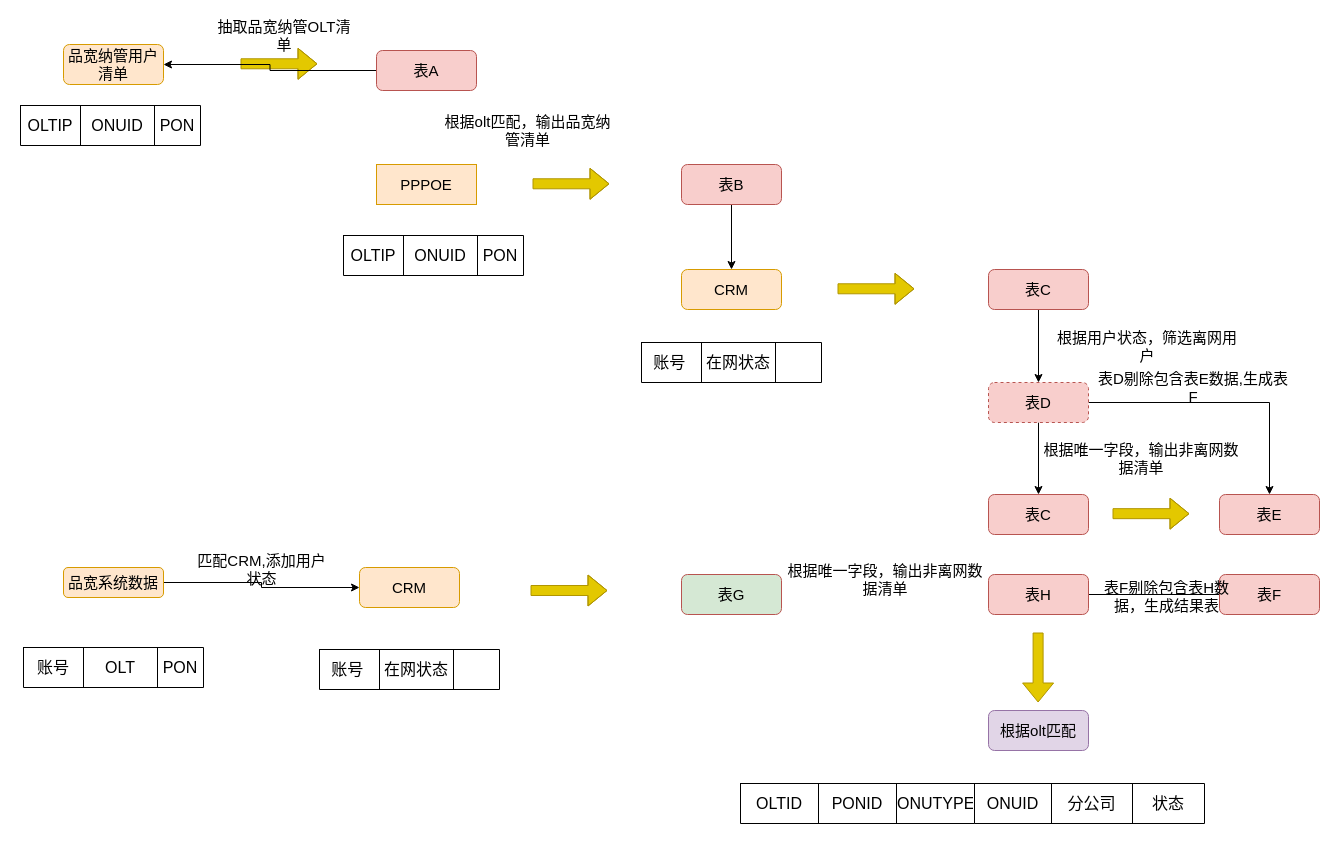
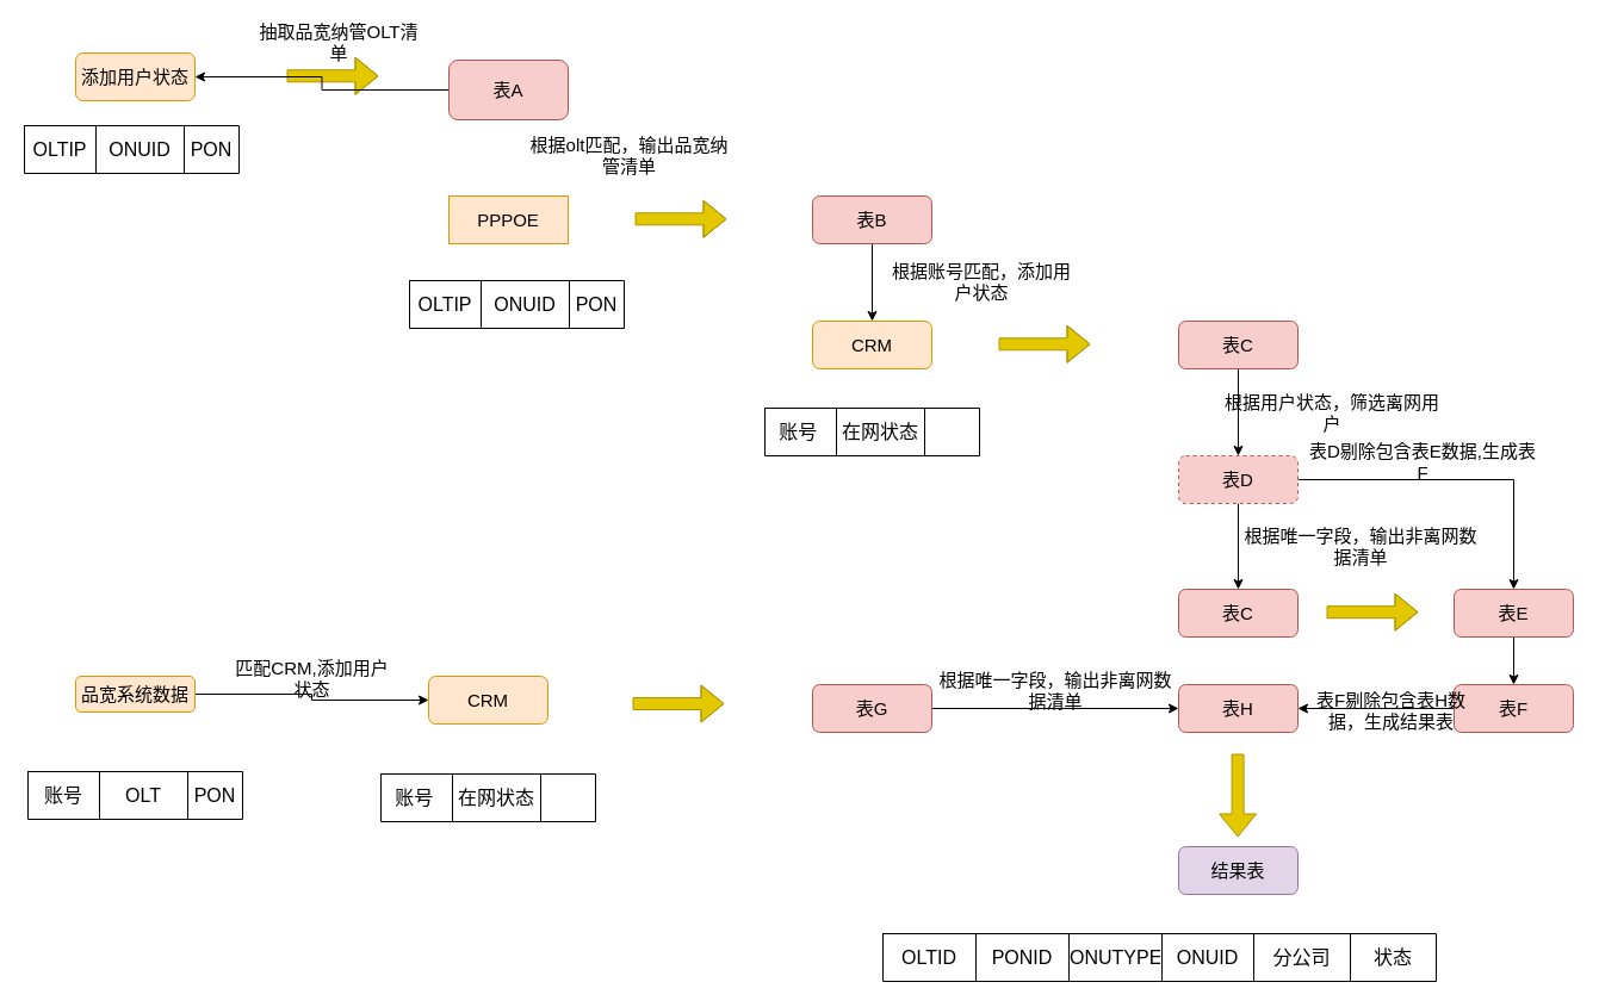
  <mxCell id="0" />
  <mxCell id="1" parent="0" />
- <mxCell id="2" value="品宽纳管用户清单" style="rounded=1;whiteSpace=wrap;html=1;fillColor=#ffe6cc;strokeColor=#d79b00;fontSize=15;" vertex="1" parent="1"><mxGeometry x="63" y="44" width="100" height="40" as="geometry" /></mxCell>
+ <mxCell id="2" value="添加用户状态" style="rounded=1;whiteSpace=wrap;html=1;fillColor=#ffe6cc;strokeColor=#d79b00;fontSize=15;" vertex="1" parent="1"><mxGeometry x="63" y="44" width="100" height="40" as="geometry" /></mxCell>
  <mxCell id="3" value="" style="shape=flexArrow;endArrow=classic;html=1;rounded=0;fillColor=#e3c800;strokeColor=#B09500;" edge="1" parent="1"><mxGeometry width="50" height="50" relative="1" as="geometry"><mxPoint x="240" y="63.29" as="sourcePoint" /><mxPoint x="317" y="63.29" as="targetPoint" /><Array as="points"><mxPoint x="356" y="63.29" /></Array></mxGeometry></mxCell>
  <mxCell id="4" value="抽取品宽纳管OLT清单" style="text;html=1;align=center;verticalAlign=middle;whiteSpace=wrap;rounded=0;fontSize=15;" vertex="1" parent="1"><mxGeometry x="215" y="20" width="138" height="30" as="geometry" /></mxCell>
  <mxCell id="5" style="edgeStyle=orthogonalEdgeStyle;rounded=0;orthogonalLoop=1;jettySize=auto;html=1;" edge="1" parent="1" source="6" target="2"><mxGeometry relative="1" as="geometry" /></mxCell>
- <mxCell id="6" value="表A" style="rounded=1;whiteSpace=wrap;html=1;fillColor=#f8cecc;strokeColor=#b85450;fontSize=15;" vertex="1" parent="1"><mxGeometry x="376" y="50" width="100" height="40" as="geometry" /></mxCell>
+ <mxCell id="6" value="表A" style="rounded=1;whiteSpace=wrap;html=1;fillColor=#f8cecc;strokeColor=#b85450;fontSize=15;" vertex="1" parent="1"><mxGeometry x="376" y="50" width="100" height="50" as="geometry" /></mxCell>
  <mxCell id="7" value="PPPOE" style="whiteSpace=wrap;html=1;fillColor=#ffe6cc;strokeColor=#d79b00;fontSize=15;rounded=0;" vertex="1" parent="1"><mxGeometry x="376" y="164" width="100" height="40" as="geometry" /></mxCell>
  <mxCell id="8" value="根据olt匹配，输出品宽纳管清单" style="text;html=1;align=center;verticalAlign=middle;whiteSpace=wrap;rounded=0;fontSize=15;" vertex="1" parent="1"><mxGeometry x="437" y="115" width="181" height="30" as="geometry" /></mxCell>
  <mxCell id="9" value="" style="shape=flexArrow;endArrow=classic;html=1;rounded=0;fillColor=#e3c800;strokeColor=#B09500;" edge="1" parent="1"><mxGeometry width="50" height="50" relative="1" as="geometry"><mxPoint x="532" y="183.29" as="sourcePoint" /><mxPoint x="609" y="183.29" as="targetPoint" /><Array as="points"><mxPoint x="648" y="183.29" /></Array></mxGeometry></mxCell>
  <mxCell id="10" style="edgeStyle=orthogonalEdgeStyle;rounded=0;orthogonalLoop=1;jettySize=auto;html=1;exitX=0.5;exitY=1;exitDx=0;exitDy=0;" edge="1" parent="1" source="11" target="12"><mxGeometry relative="1" as="geometry" /></mxCell>
  <mxCell id="11" value="表B" style="rounded=1;whiteSpace=wrap;html=1;fillColor=#f8cecc;strokeColor=#b85450;fontSize=15;" vertex="1" parent="1"><mxGeometry x="681" y="164" width="100" height="40" as="geometry" /></mxCell>
  <mxCell id="12" value="CRM" style="rounded=1;whiteSpace=wrap;html=1;fillColor=#ffe6cc;strokeColor=#d79b00;fontSize=15;" vertex="1" parent="1"><mxGeometry x="681" y="269" width="100" height="40" as="geometry" /></mxCell>
  <mxCell id="13" value="" style="shape=flexArrow;endArrow=classic;html=1;rounded=0;fillColor=#e3c800;strokeColor=#B09500;" edge="1" parent="1"><mxGeometry width="50" height="50" relative="1" as="geometry"><mxPoint x="837" y="288.29" as="sourcePoint" /><mxPoint x="914" y="288.29" as="targetPoint" /><Array as="points"><mxPoint x="953" y="288.29" /></Array></mxGeometry></mxCell>
  <mxCell id="14" style="edgeStyle=orthogonalEdgeStyle;rounded=0;orthogonalLoop=1;jettySize=auto;html=1;entryX=0.5;entryY=0;entryDx=0;entryDy=0;" edge="1" parent="1" source="15" target="19"><mxGeometry relative="1" as="geometry" /></mxCell>
  <mxCell id="15" value="表C" style="rounded=1;whiteSpace=wrap;html=1;fillColor=#f8cecc;strokeColor=#b85450;fontSize=15;" vertex="1" parent="1"><mxGeometry x="988" y="269" width="100" height="40" as="geometry" /></mxCell>
+ <mxCell id="16" value="根据账号匹配，添加用户状态" style="text;html=1;align=center;verticalAlign=middle;whiteSpace=wrap;rounded=0;fontSize=15;" vertex="1" parent="1"><mxGeometry x="740" y="221" width="166" height="30" as="geometry" /></mxCell>
  <mxCell id="17" style="edgeStyle=orthogonalEdgeStyle;rounded=0;orthogonalLoop=1;jettySize=auto;html=1;entryX=0.5;entryY=0;entryDx=0;entryDy=0;" edge="1" parent="1" source="19" target="21"><mxGeometry relative="1" as="geometry" /></mxCell>
  <mxCell id="18" style="edgeStyle=orthogonalEdgeStyle;rounded=0;orthogonalLoop=1;jettySize=auto;html=1;entryX=0.5;entryY=0;entryDx=0;entryDy=0;" edge="1" parent="1" source="19" target="23"><mxGeometry relative="1" as="geometry" /></mxCell>
  <mxCell id="19" value="表D" style="rounded=1;whiteSpace=wrap;html=1;fillColor=#f8cecc;strokeColor=#b85450;fontSize=15;dashed=1;" vertex="1" parent="1"><mxGeometry x="988" y="382" width="100" height="40" as="geometry" /></mxCell>
- <mxCell id="20" value="根据用户状态，筛选离网用户" style="text;html=1;align=center;verticalAlign=middle;whiteSpace=wrap;rounded=0;fontSize=15;" vertex="1" parent="1"><mxGeometry x="1055" y="331" width="184" height="30" as="geometry" /></mxCell>
+ <mxCell id="20" value="根据用户状态，筛选离网用户" style="text;html=1;align=center;verticalAlign=middle;whiteSpace=wrap;rounded=0;fontSize=15;" vertex="1" parent="1"><mxGeometry x="1025" y="331" width="184" height="30" as="geometry" /></mxCell>
  <mxCell id="21" value="表C" style="rounded=1;whiteSpace=wrap;html=1;fillColor=#f8cecc;strokeColor=#b85450;fontSize=15;" vertex="1" parent="1"><mxGeometry x="988" y="494" width="100" height="40" as="geometry" /></mxCell>
+ <mxCell id="22" style="edgeStyle=orthogonalEdgeStyle;rounded=0;orthogonalLoop=1;jettySize=auto;html=1;entryX=0.5;entryY=0;entryDx=0;entryDy=0;" edge="1" parent="1" source="23" target="26"><mxGeometry relative="1" as="geometry" /></mxCell>
  <mxCell id="23" value="表E" style="rounded=1;whiteSpace=wrap;html=1;fillColor=#f8cecc;strokeColor=#b85450;fontSize=15;" vertex="1" parent="1"><mxGeometry x="1219" y="494" width="100" height="40" as="geometry" /></mxCell>
  <mxCell id="24" value="" style="shape=flexArrow;endArrow=classic;html=1;rounded=0;fillColor=#e3c800;strokeColor=#B09500;" edge="1" parent="1"><mxGeometry width="50" height="50" relative="1" as="geometry"><mxPoint x="1112" y="513.17" as="sourcePoint" /><mxPoint x="1189" y="513.17" as="targetPoint" /><Array as="points"><mxPoint x="1228" y="513.17" /></Array></mxGeometry></mxCell>
- <mxCell id="25" style="edgeStyle=orthogonalEdgeStyle;rounded=0;orthogonalLoop=1;jettySize=auto;html=1;entryX=1;entryY=0.5;entryDx=0;entryDy=0;endArrow=none;" edge="1" parent="1" source="26" target="37"><mxGeometry relative="1" as="geometry" /></mxCell>
+ <mxCell id="25" style="edgeStyle=orthogonalEdgeStyle;rounded=0;orthogonalLoop=1;jettySize=auto;html=1;entryX=1;entryY=0.5;entryDx=0;entryDy=0;" edge="1" parent="1" source="26" target="37"><mxGeometry relative="1" as="geometry" /></mxCell>
  <mxCell id="26" value="表F" style="rounded=1;whiteSpace=wrap;html=1;fillColor=#f8cecc;strokeColor=#b85450;fontSize=15;" vertex="1" parent="1"><mxGeometry x="1219" y="574" width="100" height="40" as="geometry" /></mxCell>
  <mxCell id="27" style="edgeStyle=orthogonalEdgeStyle;rounded=0;orthogonalLoop=1;jettySize=auto;html=1;entryX=0;entryY=0.5;entryDx=0;entryDy=0;" edge="1" parent="1" source="28" target="29"><mxGeometry relative="1" as="geometry" /></mxCell>
  <mxCell id="28" value="品宽系统数据" style="rounded=1;whiteSpace=wrap;html=1;fillColor=#ffe6cc;strokeColor=#d79b00;fontSize=15;" vertex="1" parent="1"><mxGeometry x="63" y="567" width="100" height="30" as="geometry" /></mxCell>
  <mxCell id="29" value="CRM" style="rounded=1;whiteSpace=wrap;html=1;fillColor=#ffe6cc;strokeColor=#d79b00;fontSize=15;" vertex="1" parent="1"><mxGeometry x="359" y="567" width="100" height="40" as="geometry" /></mxCell>
  <mxCell id="30" value="匹配CRM,添加用户状态" style="text;html=1;align=center;verticalAlign=middle;whiteSpace=wrap;rounded=0;fontSize=15;" vertex="1" parent="1"><mxGeometry x="195" y="554" width="133" height="30" as="geometry" /></mxCell>
  <mxCell id="31" value="" style="shape=flexArrow;endArrow=classic;html=1;rounded=0;fillColor=#e3c800;strokeColor=#B09500;" edge="1" parent="1"><mxGeometry width="50" height="50" relative="1" as="geometry"><mxPoint x="530" y="590" as="sourcePoint" /><mxPoint x="607" y="590" as="targetPoint" /><Array as="points"><mxPoint x="646" y="590" /></Array></mxGeometry></mxCell>
- <mxCell id="33" value="表G" style="rounded=1;whiteSpace=wrap;html=1;fillColor=#d5e8d4;strokeColor=#b85450;fontSize=15;" vertex="1" parent="1"><mxGeometry x="681" y="574" width="100" height="40" as="geometry" /></mxCell>
- <mxCell id="34" value="根据olt匹配" style="rounded=1;whiteSpace=wrap;html=1;fillColor=#e1d5e7;strokeColor=#9673a6;fontSize=15;" vertex="1" parent="1"><mxGeometry x="988" y="710" width="100" height="40" as="geometry" /></mxCell>
+ <mxCell id="32" style="edgeStyle=orthogonalEdgeStyle;rounded=0;orthogonalLoop=1;jettySize=auto;html=1;entryX=0;entryY=0.5;entryDx=0;entryDy=0;" edge="1" parent="1" source="33" target="37"><mxGeometry relative="1" as="geometry" /></mxCell>
+ <mxCell id="33" value="表G" style="rounded=1;whiteSpace=wrap;html=1;fillColor=#f8cecc;strokeColor=#b85450;fontSize=15;" vertex="1" parent="1"><mxGeometry x="681" y="574" width="100" height="40" as="geometry" /></mxCell>
+ <mxCell id="34" value="结果表" style="rounded=1;whiteSpace=wrap;html=1;fillColor=#e1d5e7;strokeColor=#9673a6;fontSize=15;" vertex="1" parent="1"><mxGeometry x="988" y="710" width="100" height="40" as="geometry" /></mxCell>
  <mxCell id="35" value="根据唯一字段，输出非离网数据清单" style="text;html=1;align=center;verticalAlign=middle;whiteSpace=wrap;rounded=0;fontSize=15;" vertex="1" parent="1"><mxGeometry x="1041" y="443" width="200" height="30" as="geometry" /></mxCell>
  <mxCell id="36" value="表D剔除包含表E数据,生成表F" style="text;html=1;align=center;verticalAlign=middle;whiteSpace=wrap;rounded=0;fontSize=15;" vertex="1" parent="1"><mxGeometry x="1093" y="372" width="200" height="30" as="geometry" /></mxCell>
  <mxCell id="37" value="表H" style="rounded=1;whiteSpace=wrap;html=1;fillColor=#f8cecc;strokeColor=#b85450;fontSize=15;" vertex="1" parent="1"><mxGeometry x="988" y="574" width="100" height="40" as="geometry" /></mxCell>
  <mxCell id="38" value="根据唯一字段，输出非离网数据清单" style="text;html=1;align=center;verticalAlign=middle;whiteSpace=wrap;rounded=0;fontSize=15;" vertex="1" parent="1"><mxGeometry x="785" y="564" width="200" height="30" as="geometry" /></mxCell>
  <mxCell id="39" value="表F剔除包含表H数据，生成结果表" style="text;html=1;align=center;verticalAlign=middle;whiteSpace=wrap;rounded=0;fontSize=15;" vertex="1" parent="1"><mxGeometry x="1101" y="561" width="131" height="70" as="geometry" /></mxCell>
  <mxCell id="40" value="" style="shape=flexArrow;endArrow=classic;html=1;rounded=0;fillColor=#e3c800;strokeColor=#B09500;" edge="1" parent="1"><mxGeometry width="50" height="50" relative="1" as="geometry"><mxPoint x="1037.6" y="632" as="sourcePoint" /><mxPoint x="1037.6" y="702" as="targetPoint" /></mxGeometry></mxCell>
  <mxCell id="41" value="" style="shape=table;startSize=0;container=1;collapsible=0;childLayout=tableLayout;fontSize=16;" vertex="1" parent="1"><mxGeometry x="20" y="105" width="180" height="40" as="geometry" /></mxCell>
  <mxCell id="42" value="" style="shape=tableRow;horizontal=0;startSize=0;swimlaneHead=0;swimlaneBody=0;strokeColor=inherit;top=0;left=0;bottom=0;right=0;collapsible=0;dropTarget=0;fillColor=none;points=[[0,0.5],[1,0.5]];portConstraint=eastwest;fontSize=16;" vertex="1" parent="41"><mxGeometry width="180" height="40" as="geometry" /></mxCell>
  <mxCell id="43" value="OLTIP" style="shape=partialRectangle;html=1;whiteSpace=wrap;connectable=0;strokeColor=inherit;overflow=hidden;fillColor=none;top=0;left=0;bottom=0;right=0;pointerEvents=1;fontSize=16;" vertex="1" parent="42"><mxGeometry width="60" height="40" as="geometry"><mxRectangle width="60" height="40" as="alternateBounds" /></mxGeometry></mxCell>
  <mxCell id="44" value="ONUID" style="shape=partialRectangle;html=1;whiteSpace=wrap;connectable=0;strokeColor=inherit;overflow=hidden;fillColor=none;top=0;left=0;bottom=0;right=0;pointerEvents=1;fontSize=16;" vertex="1" parent="42"><mxGeometry x="60" width="74" height="40" as="geometry"><mxRectangle width="74" height="40" as="alternateBounds" /></mxGeometry></mxCell>
  <mxCell id="45" value="PON" style="shape=partialRectangle;html=1;whiteSpace=wrap;connectable=0;strokeColor=inherit;overflow=hidden;fillColor=none;top=0;left=0;bottom=0;right=0;pointerEvents=1;fontSize=16;" vertex="1" parent="42"><mxGeometry x="134" width="46" height="40" as="geometry"><mxRectangle width="46" height="40" as="alternateBounds" /></mxGeometry></mxCell>
  <mxCell id="46" value="" style="shape=table;startSize=0;container=1;collapsible=0;childLayout=tableLayout;fontSize=16;" vertex="1" parent="1"><mxGeometry x="23" y="647" width="180" height="40" as="geometry" /></mxCell>
  <mxCell id="47" value="" style="shape=tableRow;horizontal=0;startSize=0;swimlaneHead=0;swimlaneBody=0;strokeColor=inherit;top=0;left=0;bottom=0;right=0;collapsible=0;dropTarget=0;fillColor=none;points=[[0,0.5],[1,0.5]];portConstraint=eastwest;fontSize=16;" vertex="1" parent="46"><mxGeometry width="180" height="40" as="geometry" /></mxCell>
  <mxCell id="48" value="账号" style="shape=partialRectangle;html=1;whiteSpace=wrap;connectable=0;strokeColor=inherit;overflow=hidden;fillColor=none;top=0;left=0;bottom=0;right=0;pointerEvents=1;fontSize=16;" vertex="1" parent="47"><mxGeometry width="60" height="40" as="geometry"><mxRectangle width="60" height="40" as="alternateBounds" /></mxGeometry></mxCell>
  <mxCell id="49" value="OLT" style="shape=partialRectangle;html=1;whiteSpace=wrap;connectable=0;strokeColor=inherit;overflow=hidden;fillColor=none;top=0;left=0;bottom=0;right=0;pointerEvents=1;fontSize=16;" vertex="1" parent="47"><mxGeometry x="60" width="74" height="40" as="geometry"><mxRectangle width="74" height="40" as="alternateBounds" /></mxGeometry></mxCell>
  <mxCell id="50" value="PON" style="shape=partialRectangle;html=1;whiteSpace=wrap;connectable=0;strokeColor=inherit;overflow=hidden;fillColor=none;top=0;left=0;bottom=0;right=0;pointerEvents=1;fontSize=16;" vertex="1" parent="47"><mxGeometry x="134" width="46" height="40" as="geometry"><mxRectangle width="46" height="40" as="alternateBounds" /></mxGeometry></mxCell>
  <mxCell id="51" value="" style="shape=table;startSize=0;container=1;collapsible=0;childLayout=tableLayout;fontSize=16;" vertex="1" parent="1"><mxGeometry x="343" y="235" width="180" height="40" as="geometry" /></mxCell>
  <mxCell id="52" value="" style="shape=tableRow;horizontal=0;startSize=0;swimlaneHead=0;swimlaneBody=0;strokeColor=inherit;top=0;left=0;bottom=0;right=0;collapsible=0;dropTarget=0;fillColor=none;points=[[0,0.5],[1,0.5]];portConstraint=eastwest;fontSize=16;" vertex="1" parent="51"><mxGeometry width="180" height="40" as="geometry" /></mxCell>
  <mxCell id="53" value="OLTIP" style="shape=partialRectangle;html=1;whiteSpace=wrap;connectable=0;strokeColor=inherit;overflow=hidden;fillColor=none;top=0;left=0;bottom=0;right=0;pointerEvents=1;fontSize=16;" vertex="1" parent="52"><mxGeometry width="60" height="40" as="geometry"><mxRectangle width="60" height="40" as="alternateBounds" /></mxGeometry></mxCell>
  <mxCell id="54" value="ONUID" style="shape=partialRectangle;html=1;whiteSpace=wrap;connectable=0;strokeColor=inherit;overflow=hidden;fillColor=none;top=0;left=0;bottom=0;right=0;pointerEvents=1;fontSize=16;" vertex="1" parent="52"><mxGeometry x="60" width="74" height="40" as="geometry"><mxRectangle width="74" height="40" as="alternateBounds" /></mxGeometry></mxCell>
  <mxCell id="55" value="PON" style="shape=partialRectangle;html=1;whiteSpace=wrap;connectable=0;strokeColor=inherit;overflow=hidden;fillColor=none;top=0;left=0;bottom=0;right=0;pointerEvents=1;fontSize=16;" vertex="1" parent="52"><mxGeometry x="134" width="46" height="40" as="geometry"><mxRectangle width="46" height="40" as="alternateBounds" /></mxGeometry></mxCell>
  <mxCell id="56" value="" style="shape=table;startSize=0;container=1;collapsible=0;childLayout=tableLayout;fontSize=16;" vertex="1" parent="1"><mxGeometry x="641" y="342" width="180" height="40" as="geometry" /></mxCell>
  <mxCell id="57" value="" style="shape=tableRow;horizontal=0;startSize=0;swimlaneHead=0;swimlaneBody=0;strokeColor=inherit;top=0;left=0;bottom=0;right=0;collapsible=0;dropTarget=0;fillColor=none;points=[[0,0.5],[1,0.5]];portConstraint=eastwest;fontSize=16;" vertex="1" parent="56"><mxGeometry width="180" height="40" as="geometry" /></mxCell>
  <mxCell id="58" value="账号&lt;span style=&quot;white-space: pre;&quot;&gt;&#09;&lt;/span&gt;" style="shape=partialRectangle;html=1;whiteSpace=wrap;connectable=0;strokeColor=inherit;overflow=hidden;fillColor=none;top=0;left=0;bottom=0;right=0;pointerEvents=1;fontSize=16;" vertex="1" parent="57"><mxGeometry width="60" height="40" as="geometry"><mxRectangle width="60" height="40" as="alternateBounds" /></mxGeometry></mxCell>
  <mxCell id="59" value="在网状态" style="shape=partialRectangle;html=1;whiteSpace=wrap;connectable=0;strokeColor=inherit;overflow=hidden;fillColor=none;top=0;left=0;bottom=0;right=0;pointerEvents=1;fontSize=16;" vertex="1" parent="57"><mxGeometry x="60" width="74" height="40" as="geometry"><mxRectangle width="74" height="40" as="alternateBounds" /></mxGeometry></mxCell>
  <mxCell id="60" value="" style="shape=partialRectangle;html=1;whiteSpace=wrap;connectable=0;strokeColor=inherit;overflow=hidden;fillColor=none;top=0;left=0;bottom=0;right=0;pointerEvents=1;fontSize=16;" vertex="1" parent="57"><mxGeometry x="134" width="46" height="40" as="geometry"><mxRectangle width="46" height="40" as="alternateBounds" /></mxGeometry></mxCell>
  <mxCell id="61" value="" style="shape=table;startSize=0;container=1;collapsible=0;childLayout=tableLayout;fontSize=16;" vertex="1" parent="1"><mxGeometry x="319" y="649" width="180" height="40" as="geometry" /></mxCell>
  <mxCell id="62" value="" style="shape=tableRow;horizontal=0;startSize=0;swimlaneHead=0;swimlaneBody=0;strokeColor=inherit;top=0;left=0;bottom=0;right=0;collapsible=0;dropTarget=0;fillColor=none;points=[[0,0.5],[1,0.5]];portConstraint=eastwest;fontSize=16;" vertex="1" parent="61"><mxGeometry width="180" height="40" as="geometry" /></mxCell>
  <mxCell id="63" value="账号&lt;span style=&quot;white-space: pre;&quot;&gt;&#09;&lt;/span&gt;" style="shape=partialRectangle;html=1;whiteSpace=wrap;connectable=0;strokeColor=inherit;overflow=hidden;fillColor=none;top=0;left=0;bottom=0;right=0;pointerEvents=1;fontSize=16;" vertex="1" parent="62"><mxGeometry width="60" height="40" as="geometry"><mxRectangle width="60" height="40" as="alternateBounds" /></mxGeometry></mxCell>
  <mxCell id="64" value="在网状态" style="shape=partialRectangle;html=1;whiteSpace=wrap;connectable=0;strokeColor=inherit;overflow=hidden;fillColor=none;top=0;left=0;bottom=0;right=0;pointerEvents=1;fontSize=16;" vertex="1" parent="62"><mxGeometry x="60" width="74" height="40" as="geometry"><mxRectangle width="74" height="40" as="alternateBounds" /></mxGeometry></mxCell>
  <mxCell id="65" value="" style="shape=partialRectangle;html=1;whiteSpace=wrap;connectable=0;strokeColor=inherit;overflow=hidden;fillColor=none;top=0;left=0;bottom=0;right=0;pointerEvents=1;fontSize=16;" vertex="1" parent="62"><mxGeometry x="134" width="46" height="40" as="geometry"><mxRectangle width="46" height="40" as="alternateBounds" /></mxGeometry></mxCell>
  <mxCell id="66" value="" style="shape=table;startSize=0;container=1;collapsible=0;childLayout=tableLayout;fontSize=16;" vertex="1" parent="1"><mxGeometry x="740" y="783" width="234" height="40" as="geometry" /></mxCell>
  <mxCell id="67" value="" style="shape=tableRow;horizontal=0;startSize=0;swimlaneHead=0;swimlaneBody=0;strokeColor=inherit;top=0;left=0;bottom=0;right=0;collapsible=0;dropTarget=0;fillColor=none;points=[[0,0.5],[1,0.5]];portConstraint=eastwest;fontSize=16;" vertex="1" parent="66"><mxGeometry width="234" height="40" as="geometry" /></mxCell>
  <mxCell id="68" value="OLTID" style="shape=partialRectangle;html=1;whiteSpace=wrap;connectable=0;strokeColor=inherit;overflow=hidden;fillColor=none;top=0;left=0;bottom=0;right=0;pointerEvents=1;fontSize=16;" vertex="1" parent="67"><mxGeometry width="78" height="40" as="geometry"><mxRectangle width="78" height="40" as="alternateBounds" /></mxGeometry></mxCell>
  <mxCell id="69" value="PONID" style="shape=partialRectangle;html=1;whiteSpace=wrap;connectable=0;strokeColor=inherit;overflow=hidden;fillColor=none;top=0;left=0;bottom=0;right=0;pointerEvents=1;fontSize=16;" vertex="1" parent="67"><mxGeometry x="78" width="78" height="40" as="geometry"><mxRectangle width="78" height="40" as="alternateBounds" /></mxGeometry></mxCell>
  <mxCell id="70" value="ONUTYPE" style="shape=partialRectangle;html=1;whiteSpace=wrap;connectable=0;strokeColor=inherit;overflow=hidden;fillColor=none;top=0;left=0;bottom=0;right=0;pointerEvents=1;fontSize=16;" vertex="1" parent="67"><mxGeometry x="156" width="78" height="40" as="geometry"><mxRectangle width="78" height="40" as="alternateBounds" /></mxGeometry></mxCell>
  <mxCell id="71" value="" style="shape=table;startSize=0;container=1;collapsible=0;childLayout=tableLayout;fontSize=16;" vertex="1" parent="1"><mxGeometry x="974" y="783" width="230" height="40" as="geometry" /></mxCell>
  <mxCell id="72" value="" style="shape=tableRow;horizontal=0;startSize=0;swimlaneHead=0;swimlaneBody=0;strokeColor=inherit;top=0;left=0;bottom=0;right=0;collapsible=0;dropTarget=0;fillColor=none;points=[[0,0.5],[1,0.5]];portConstraint=eastwest;fontSize=16;" vertex="1" parent="71"><mxGeometry width="230" height="40" as="geometry" /></mxCell>
  <mxCell id="73" value="ONUID" style="shape=partialRectangle;html=1;whiteSpace=wrap;connectable=0;strokeColor=inherit;overflow=hidden;fillColor=none;top=0;left=0;bottom=0;right=0;pointerEvents=1;fontSize=16;" vertex="1" parent="72"><mxGeometry width="77" height="40" as="geometry"><mxRectangle width="77" height="40" as="alternateBounds" /></mxGeometry></mxCell>
  <mxCell id="74" value="分公司" style="shape=partialRectangle;html=1;whiteSpace=wrap;connectable=0;strokeColor=inherit;overflow=hidden;fillColor=none;top=0;left=0;bottom=0;right=0;pointerEvents=1;fontSize=16;" vertex="1" parent="72"><mxGeometry x="77" width="81" height="40" as="geometry"><mxRectangle width="81" height="40" as="alternateBounds" /></mxGeometry></mxCell>
  <mxCell id="75" value="状态" style="shape=partialRectangle;html=1;whiteSpace=wrap;connectable=0;strokeColor=inherit;overflow=hidden;fillColor=none;top=0;left=0;bottom=0;right=0;pointerEvents=1;fontSize=16;" vertex="1" parent="72"><mxGeometry x="158" width="72" height="40" as="geometry"><mxRectangle width="72" height="40" as="alternateBounds" /></mxGeometry></mxCell>
